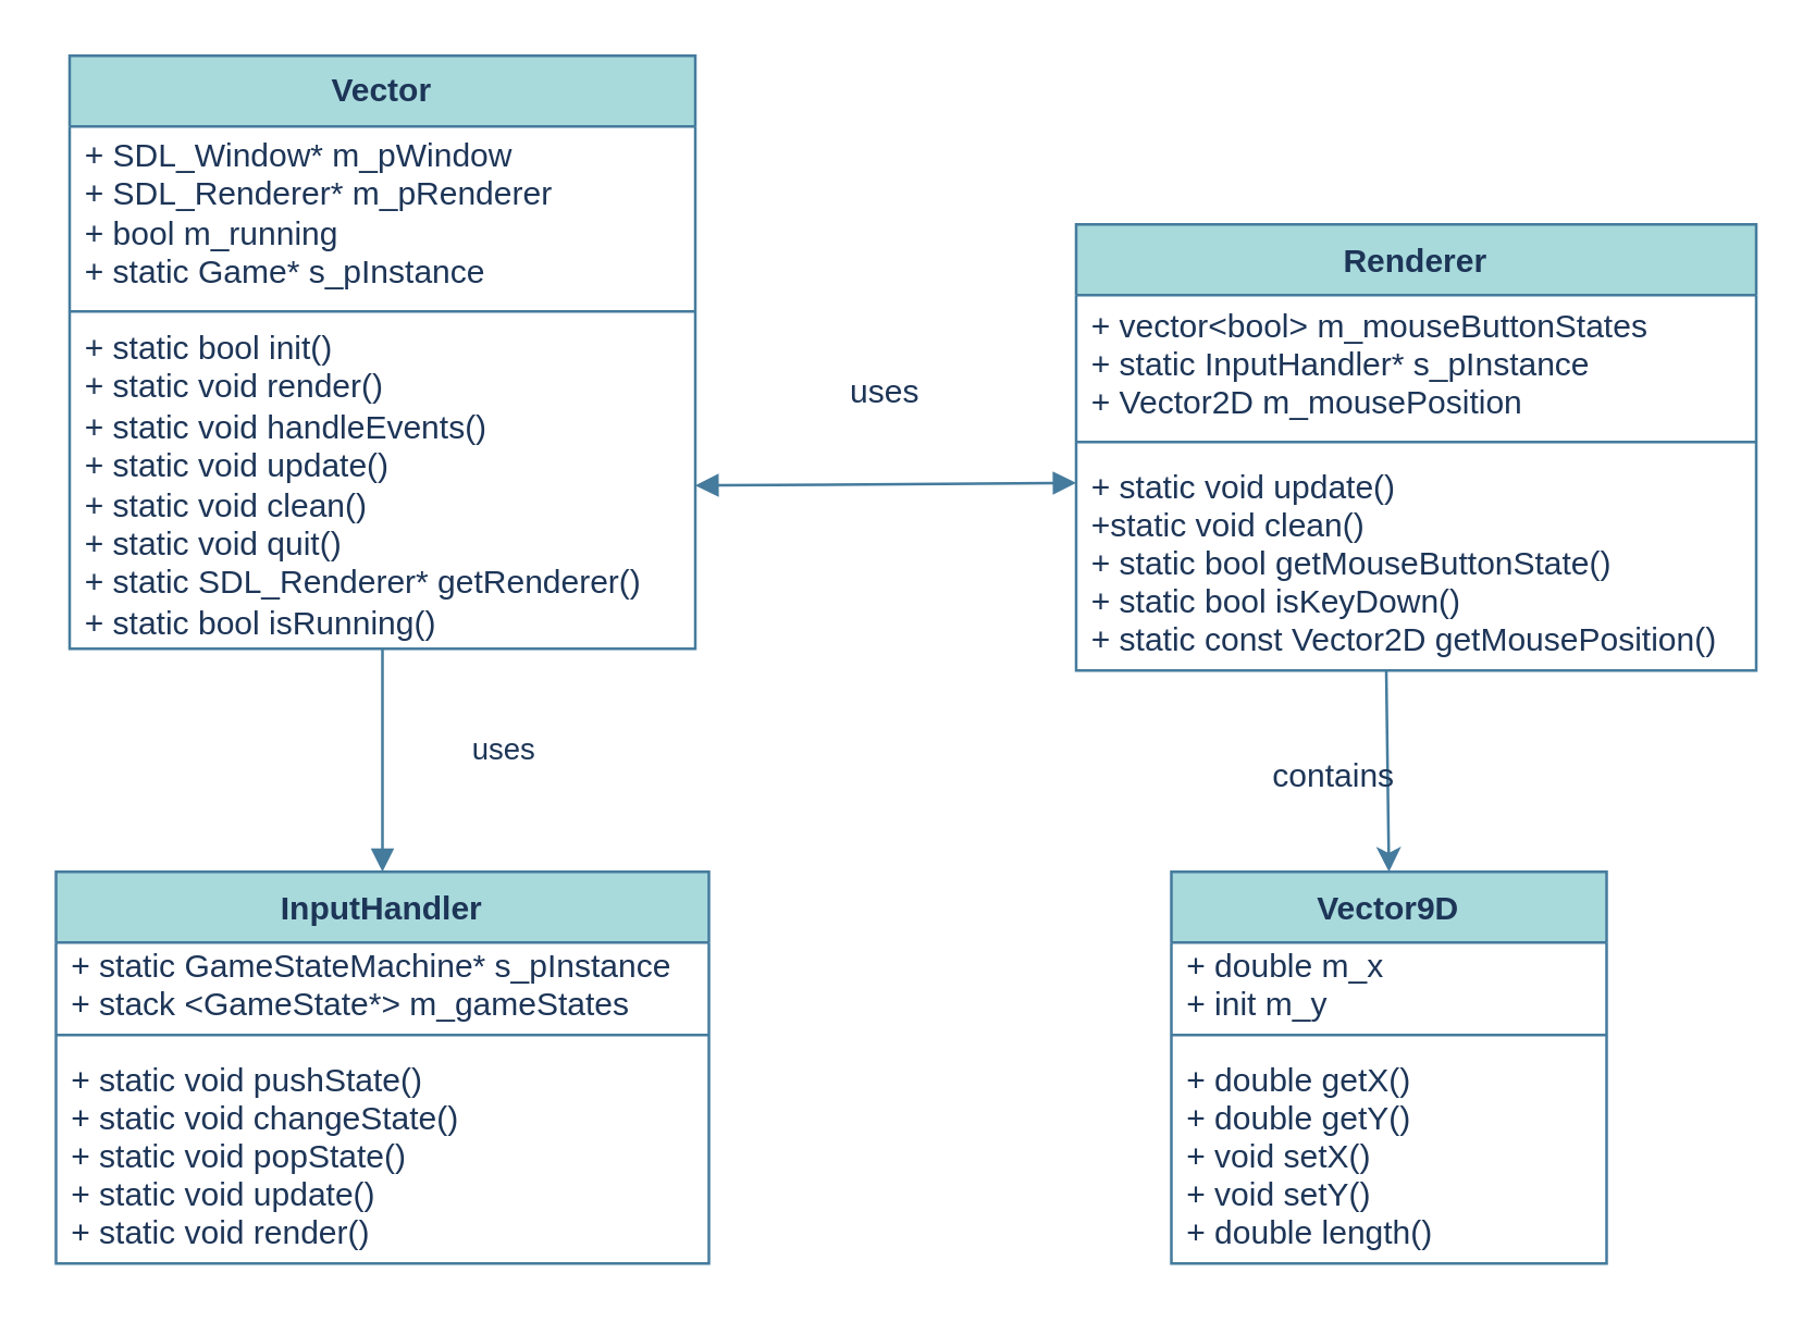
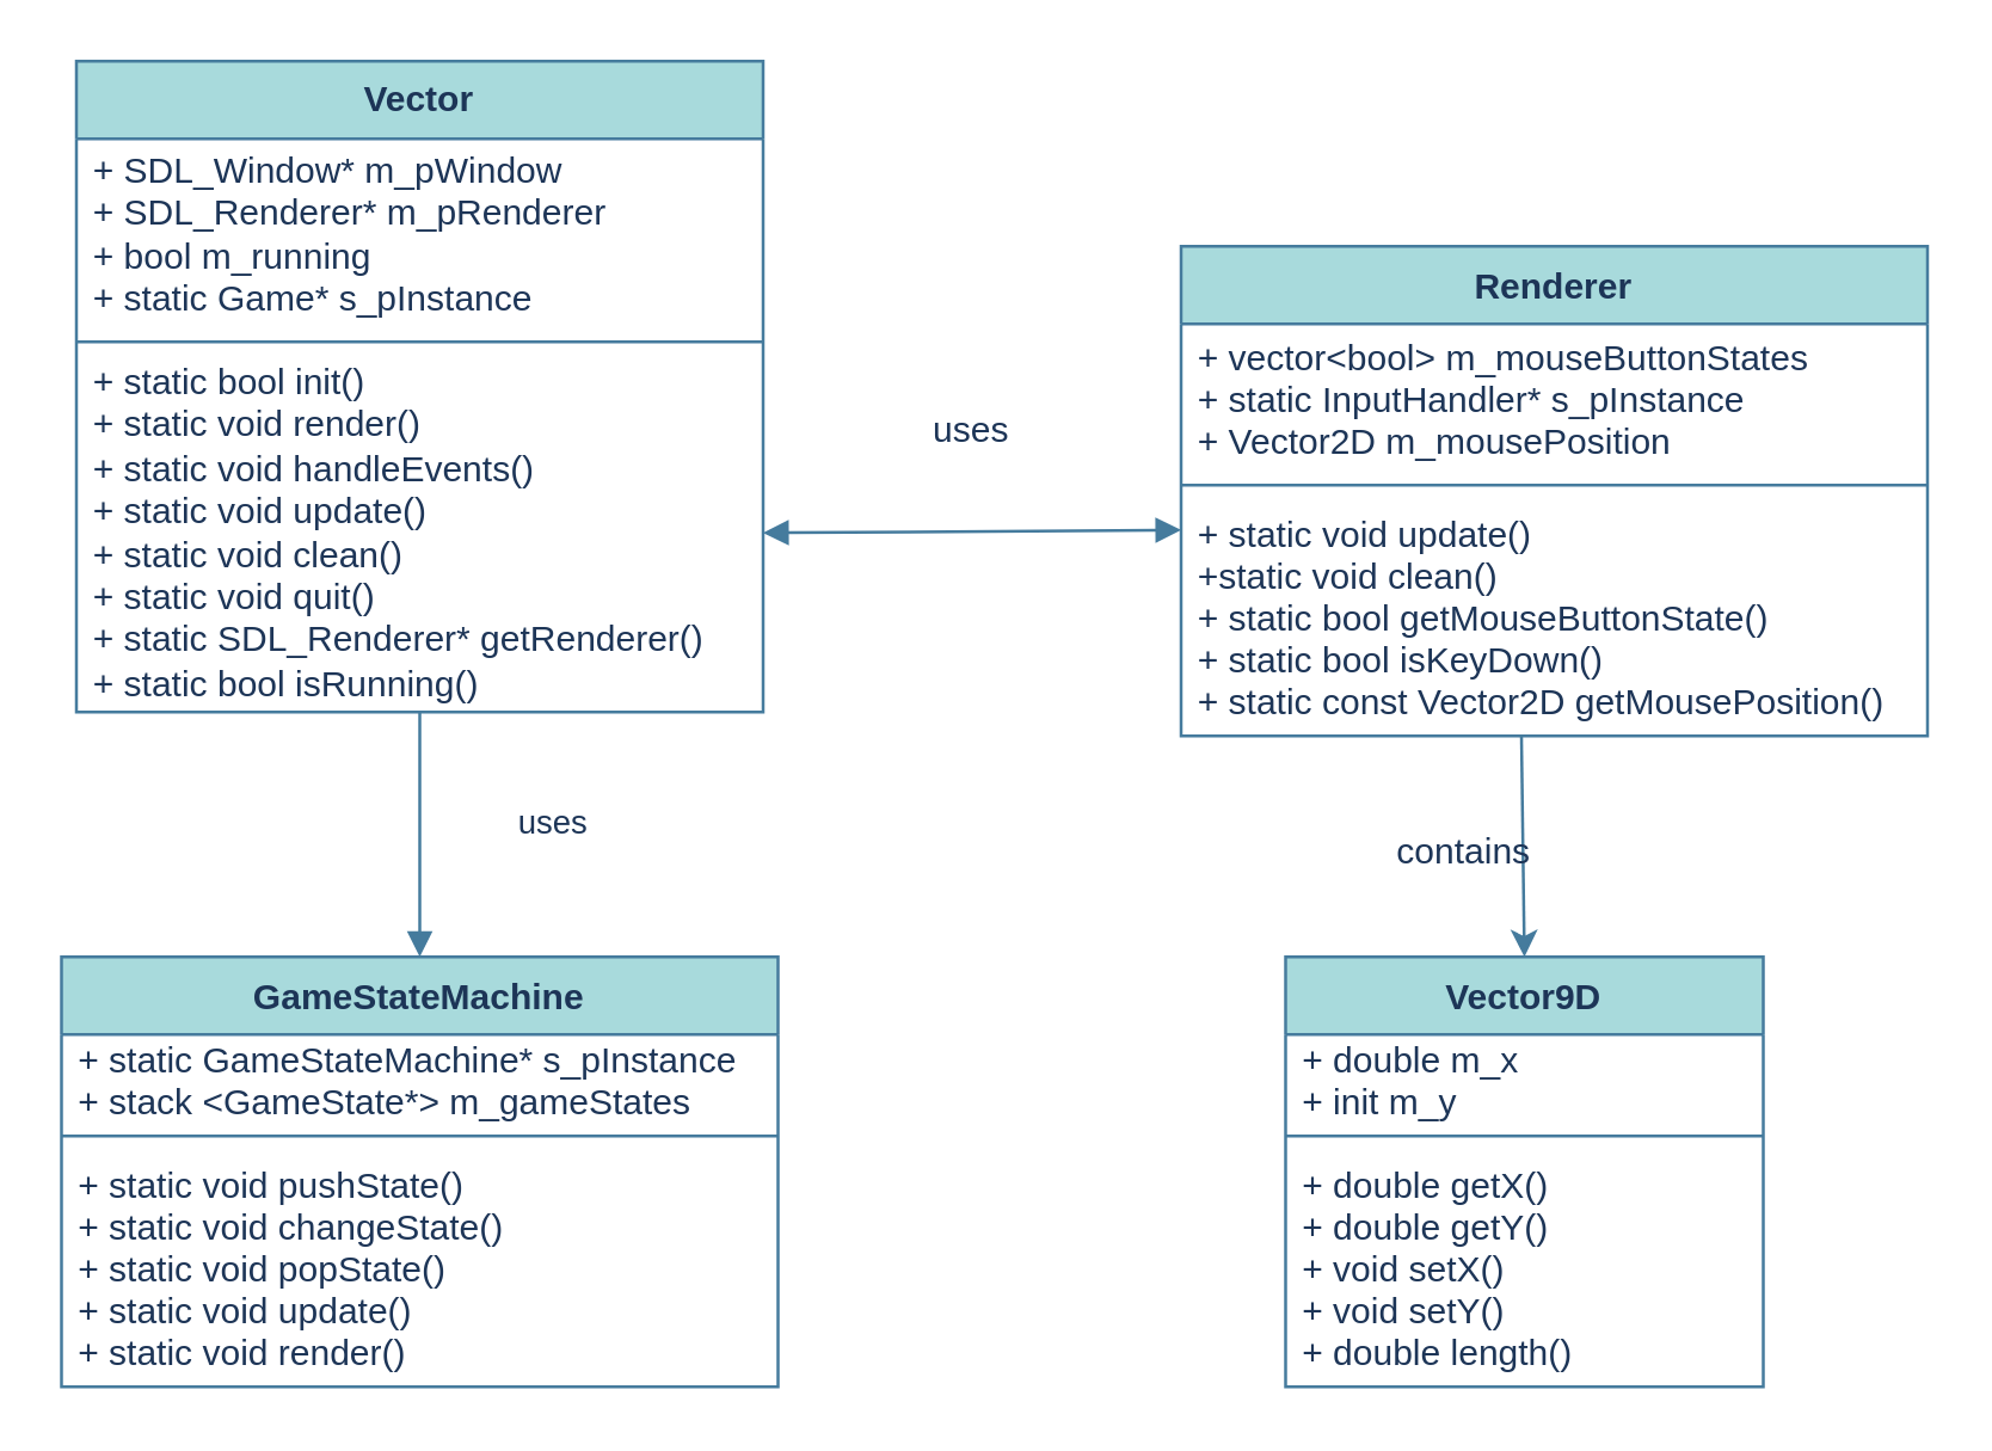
  <mxCell id="0" />
  <mxCell id="1" parent="0" />
  <mxCell id="2" value="Vector" style="swimlane;fontStyle=1;align=center;verticalAlign=middle;childLayout=stackLayout;horizontal=1;startSize=26;horizontalStack=0;resizeParent=1;resizeParentMax=0;resizeLast=0;collapsible=1;marginBottom=0;whiteSpace=wrap;fillColor=#A8DADC;strokeColor=#457B9D;fontColor=#1D3557;" parent="1" vertex="1"><mxGeometry x="25" y="20" width="230" height="218" as="geometry" /></mxCell>
  <mxCell id="3" value="+ SDL_Window* m_pWindow&#10;+ SDL_Renderer* m_pRenderer&#10;+ bool m_running&#10;+ static Game* s_pInstance" style="text;strokeColor=none;fillColor=none;align=left;verticalAlign=middle;spacingLeft=4;spacingRight=4;overflow=hidden;rotatable=0;points=[[0,0.5],[1,0.5]];portConstraint=eastwest;whiteSpace=wrap;fontColor=#1D3557;" parent="2" vertex="1"><mxGeometry y="26" width="230" height="64" as="geometry" /></mxCell>
  <mxCell id="4" value="" style="line;strokeWidth=1;fillColor=none;align=left;verticalAlign=middle;spacingTop=-1;spacingLeft=3;spacingRight=3;rotatable=0;labelPosition=right;points=[];portConstraint=eastwest;whiteSpace=wrap;labelBackgroundColor=#F1FAEE;strokeColor=#457B9D;fontColor=#1D3557;" parent="2" vertex="1"><mxGeometry y="90" width="230" height="8" as="geometry" /></mxCell>
  <mxCell id="5" value="+ static bool init()&#10;+ static void render()&#10;+ static void handleEvents()&#10;+ static void update()&#10;+ static void clean()&#10;+ static void quit()&#10;+ static SDL_Renderer* getRenderer()&#10;+ static bool isRunning()" style="text;strokeColor=none;fillColor=none;align=left;verticalAlign=middle;spacingLeft=4;spacingRight=4;overflow=hidden;rotatable=0;points=[[0,0.5],[1,0.5]];portConstraint=eastwest;whiteSpace=wrap;fontColor=#1D3557;" parent="2" vertex="1"><mxGeometry y="98" width="230" height="120" as="geometry" /></mxCell>
  <mxCell id="6" value="Renderer" style="swimlane;fontStyle=1;align=center;verticalAlign=middle;childLayout=stackLayout;horizontal=1;startSize=26;horizontalStack=0;resizeParent=1;resizeParentMax=0;resizeLast=0;collapsible=1;marginBottom=0;fillColor=#A8DADC;strokeColor=#457B9D;fontColor=#1D3557;" parent="1" vertex="1"><mxGeometry x="395" y="82" width="250" height="164" as="geometry" /></mxCell>
  <mxCell id="7" value="+ vector&lt;bool&gt; m_mouseButtonStates&#10;+ static InputHandler* s_pInstance&#10;+ Vector2D m_mousePosition" style="text;strokeColor=none;fillColor=none;align=left;verticalAlign=middle;spacingLeft=4;spacingRight=4;overflow=hidden;rotatable=0;points=[[0,0.5],[1,0.5]];portConstraint=eastwest;fontColor=#1D3557;" parent="6" vertex="1"><mxGeometry y="26" width="250" height="50" as="geometry" /></mxCell>
  <mxCell id="8" value="" style="line;strokeWidth=1;fillColor=none;align=left;verticalAlign=middle;spacingTop=-1;spacingLeft=3;spacingRight=3;rotatable=0;labelPosition=right;points=[];portConstraint=eastwest;labelBackgroundColor=#F1FAEE;strokeColor=#457B9D;fontColor=#1D3557;" parent="6" vertex="1"><mxGeometry y="76" width="250" height="8" as="geometry" /></mxCell>
  <mxCell id="9" value="+ static void update()&#10;+static void clean()&#10;+ static bool getMouseButtonState()&#10;+ static bool isKeyDown()&#10;+ static const Vector2D getMousePosition()" style="text;strokeColor=none;fillColor=none;align=left;verticalAlign=middle;spacingLeft=4;spacingRight=4;overflow=hidden;rotatable=0;points=[[0,0.5],[1,0.5]];portConstraint=eastwest;fontColor=#1D3557;" parent="6" vertex="1"><mxGeometry y="84" width="250" height="80" as="geometry" /></mxCell>
  <mxCell id="10" value="" style="endArrow=block;startArrow=block;endFill=1;startFill=1;html=1;rounded=0;entryX=0;entryY=0.138;entryDx=0;entryDy=0;entryPerimeter=0;labelBackgroundColor=#F1FAEE;strokeColor=#457B9D;fontColor=#1D3557;exitX=1;exitY=0.5;exitDx=0;exitDy=0;" parent="1" source="5" target="9" edge="1"><mxGeometry width="160" relative="1" as="geometry"><mxPoint x="255" y="160" as="sourcePoint" /><mxPoint x="415" y="160" as="targetPoint" /></mxGeometry></mxCell>
  <mxCell id="11" value="uses" style="text;html=1;strokeColor=none;fillColor=none;align=center;verticalAlign=middle;whiteSpace=wrap;rounded=0;fontColor=#1D3557;" parent="1" vertex="1"><mxGeometry x="295" y="129" width="60" height="30" as="geometry" /></mxCell>
  <mxCell id="12" value="Vector9D" style="swimlane;fontStyle=1;align=center;verticalAlign=top;childLayout=stackLayout;horizontal=1;startSize=26;horizontalStack=0;resizeParent=1;resizeParentMax=0;resizeLast=0;collapsible=1;marginBottom=0;fillColor=#A8DADC;strokeColor=#457B9D;fontColor=#1D3557;" parent="1" vertex="1"><mxGeometry x="430" y="320" width="160" height="144" as="geometry" /></mxCell>
  <mxCell id="13" value="+ double m_x&#10;+ init m_y" style="text;strokeColor=none;fillColor=none;align=left;verticalAlign=middle;spacingLeft=4;spacingRight=4;overflow=hidden;rotatable=0;points=[[0,0.5],[1,0.5]];portConstraint=eastwest;fontColor=#1D3557;" parent="12" vertex="1"><mxGeometry y="26" width="160" height="30" as="geometry" /></mxCell>
  <mxCell id="14" value="" style="line;strokeWidth=1;fillColor=none;align=left;verticalAlign=middle;spacingTop=-1;spacingLeft=3;spacingRight=3;rotatable=0;labelPosition=right;points=[];portConstraint=eastwest;labelBackgroundColor=#F1FAEE;strokeColor=#457B9D;fontColor=#1D3557;" parent="12" vertex="1"><mxGeometry y="56" width="160" height="8" as="geometry" /></mxCell>
  <mxCell id="15" value="+ double getX()&#10;+ double getY()&#10;+ void setX()&#10;+ void setY()&#10;+ double length()" style="text;strokeColor=none;fillColor=none;align=left;verticalAlign=middle;spacingLeft=4;spacingRight=4;overflow=hidden;rotatable=0;points=[[0,0.5],[1,0.5]];portConstraint=eastwest;fontColor=#1D3557;" parent="12" vertex="1"><mxGeometry y="64" width="160" height="80" as="geometry" /></mxCell>
  <mxCell id="16" value="" style="endArrow=classic;html=1;rounded=0;entryX=0.5;entryY=0;entryDx=0;entryDy=0;labelBackgroundColor=#F1FAEE;strokeColor=#457B9D;fontColor=#1D3557;exitX=0.456;exitY=1;exitDx=0;exitDy=0;exitPerimeter=0;" parent="1" source="9" target="12" edge="1"><mxGeometry width="50" height="50" relative="1" as="geometry"><mxPoint x="510" y="250" as="sourcePoint" /><mxPoint x="335" y="250" as="targetPoint" /></mxGeometry></mxCell>
  <mxCell id="17" value="contains" style="text;html=1;strokeColor=none;fillColor=none;align=center;verticalAlign=middle;whiteSpace=wrap;rounded=0;fontColor=#1D3557;" parent="1" vertex="1"><mxGeometry x="460" y="270" width="60" height="30" as="geometry" /></mxCell>
- <mxCell id="18" value="InputHandler" style="swimlane;fontStyle=1;align=center;verticalAlign=middle;childLayout=stackLayout;horizontal=1;startSize=26;horizontalStack=0;resizeParent=1;resizeParentMax=0;resizeLast=0;collapsible=1;marginBottom=0;fillColor=#A8DADC;strokeColor=#457B9D;fontColor=#1D3557;" vertex="1" parent="1"><mxGeometry x="20" y="320" width="240" height="144" as="geometry" /></mxCell>
+ <mxCell id="18" value="GameStateMachine" style="swimlane;fontStyle=1;align=center;verticalAlign=middle;childLayout=stackLayout;horizontal=1;startSize=26;horizontalStack=0;resizeParent=1;resizeParentMax=0;resizeLast=0;collapsible=1;marginBottom=0;fillColor=#A8DADC;strokeColor=#457B9D;fontColor=#1D3557;" vertex="1" parent="1"><mxGeometry x="20" y="320" width="240" height="144" as="geometry" /></mxCell>
  <mxCell id="19" value="+ static GameStateMachine* s_pInstance&#10;+ stack &lt;GameState*&gt; m_gameStates" style="text;strokeColor=none;fillColor=none;align=left;verticalAlign=middle;spacingLeft=4;spacingRight=4;overflow=hidden;rotatable=0;points=[[0,0.5],[1,0.5]];portConstraint=eastwest;fontColor=#1D3557;" vertex="1" parent="18"><mxGeometry y="26" width="240" height="30" as="geometry" /></mxCell>
  <mxCell id="20" value="" style="line;strokeWidth=1;fillColor=none;align=left;verticalAlign=middle;spacingTop=-1;spacingLeft=3;spacingRight=3;rotatable=0;labelPosition=right;points=[];portConstraint=eastwest;strokeColor=#457B9D;fontColor=#1D3557;labelBackgroundColor=#F1FAEE;" vertex="1" parent="18"><mxGeometry y="56" width="240" height="8" as="geometry" /></mxCell>
  <mxCell id="21" value="+ static void pushState()&#10;+ static void changeState()&#10;+ static void popState()&#10;+ static void update()&#10;+ static void render()" style="text;strokeColor=none;fillColor=none;align=left;verticalAlign=middle;spacingLeft=4;spacingRight=4;overflow=hidden;rotatable=0;points=[[0,0.5],[1,0.5]];portConstraint=eastwest;fontColor=#1D3557;" vertex="1" parent="18"><mxGeometry y="64" width="240" height="80" as="geometry" /></mxCell>
  <mxCell id="22" value="" style="endArrow=block;endFill=1;html=1;align=left;verticalAlign=middle;fontFamily=Helvetica;fontSize=12;fontColor=#1D3557;fillColor=none;strokeColor=#457B9D;strokeWidth=1;labelBackgroundColor=#F1FAEE;spacingTop=-1;spacingLeft=3;spacingRight=3;entryX=0.5;entryY=0;entryDx=0;entryDy=0;" edge="1" parent="1" source="5" target="18"><mxGeometry x="-1" relative="1" as="geometry"><mxPoint x="-45" y="260" as="sourcePoint" /><mxPoint x="95" y="320" as="targetPoint" /></mxGeometry></mxCell>
  <mxCell id="23" value="uses" style="text;html=1;strokeColor=none;fillColor=none;align=center;verticalAlign=middle;whiteSpace=wrap;rounded=0;fontFamily=Helvetica;fontSize=11;fontColor=#1D3557;startSize=26;" vertex="1" parent="1"><mxGeometry x="155" y="260" width="60" height="30" as="geometry" /></mxCell>
